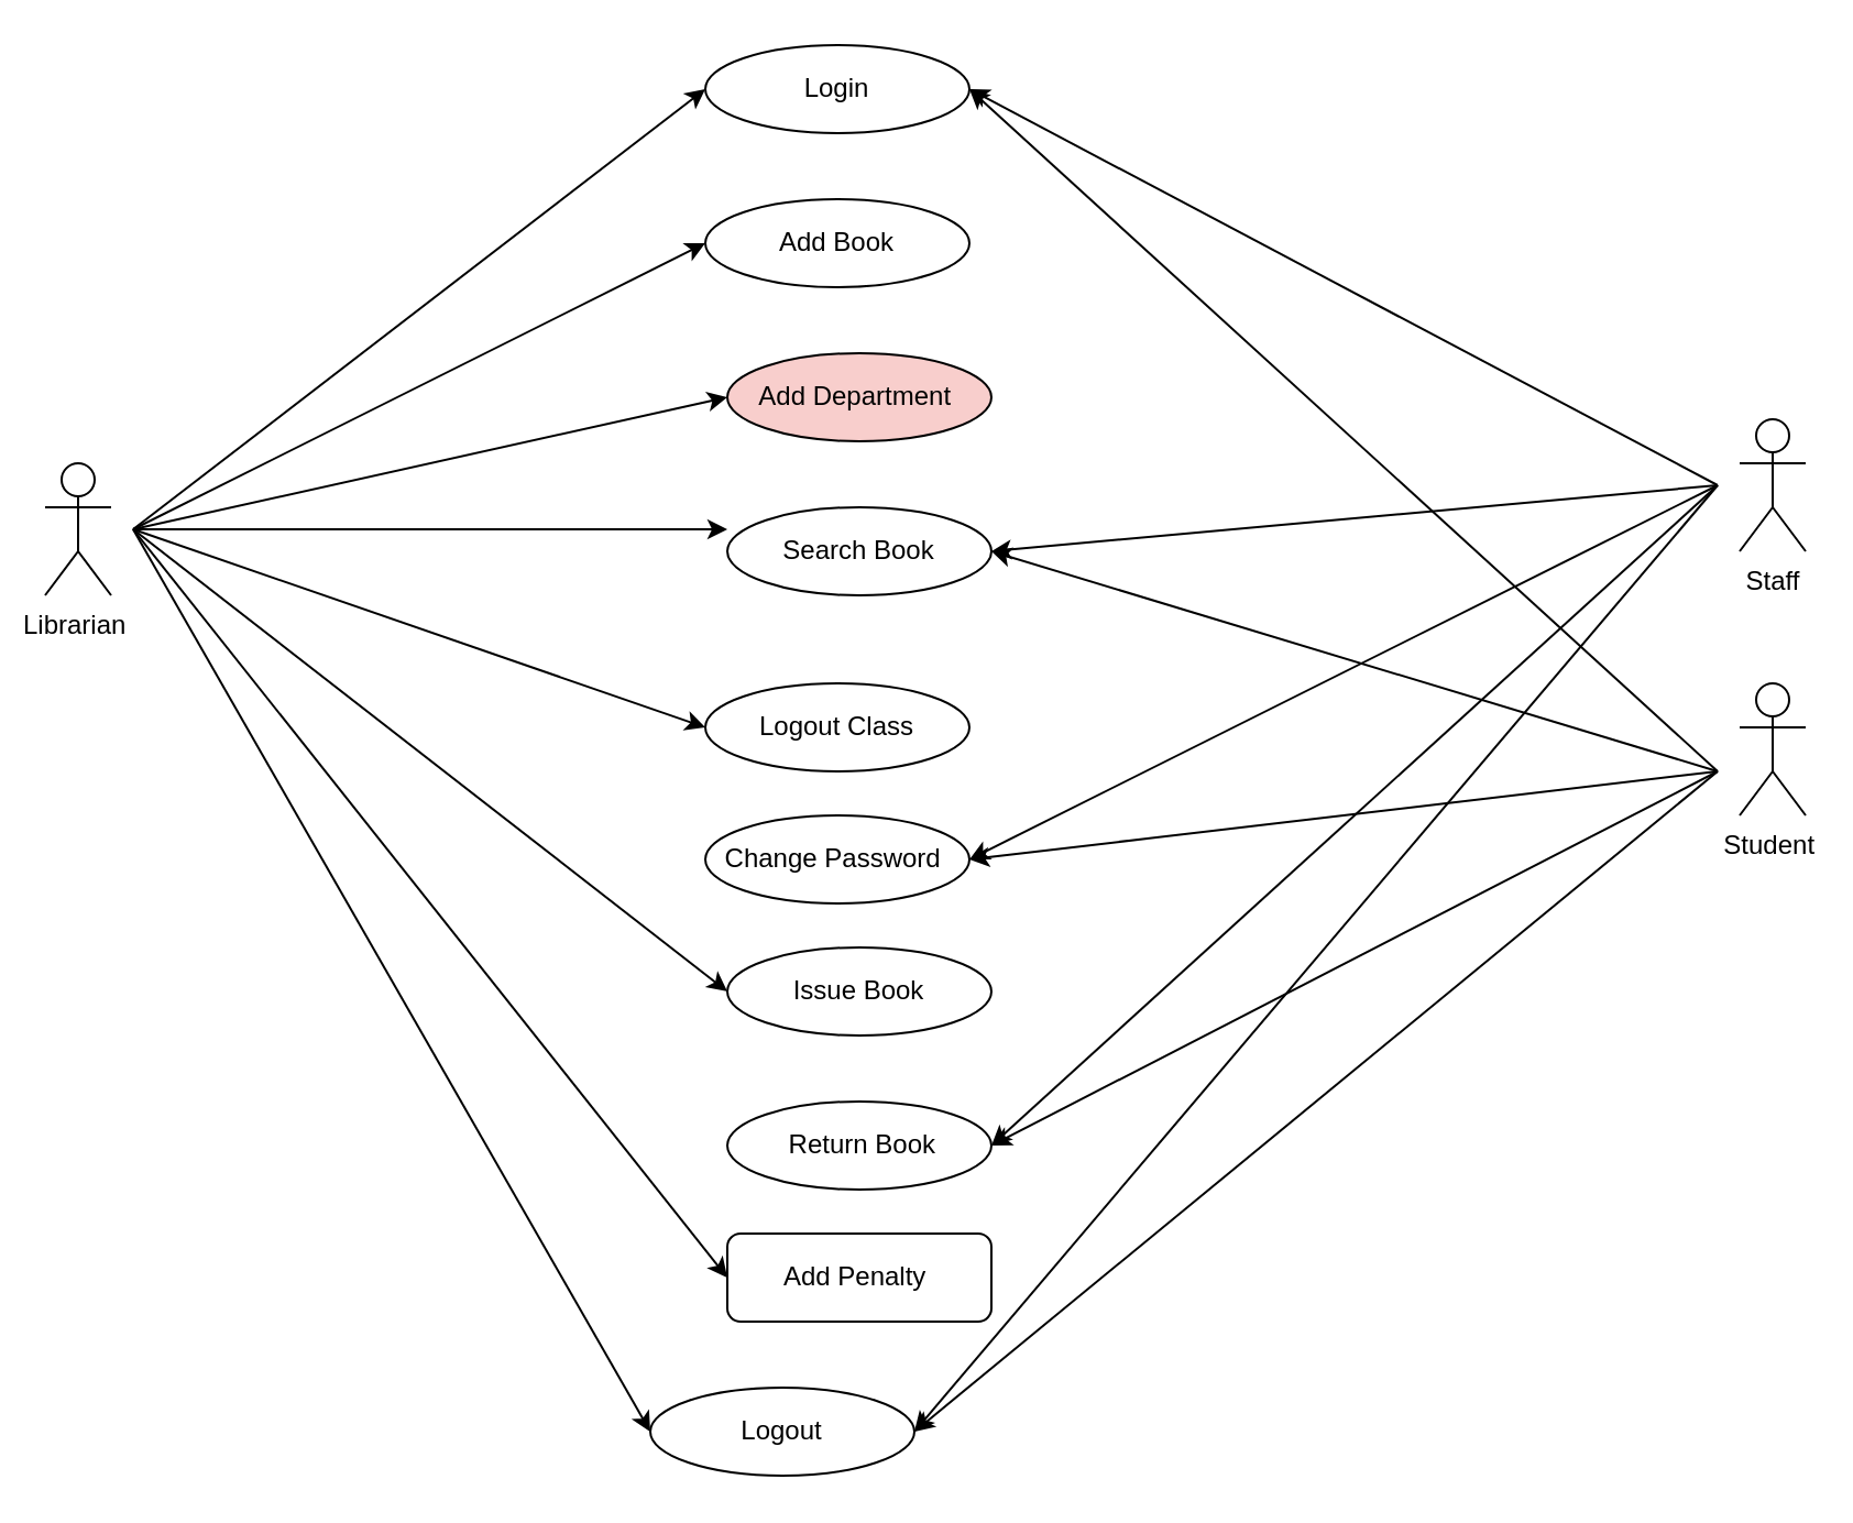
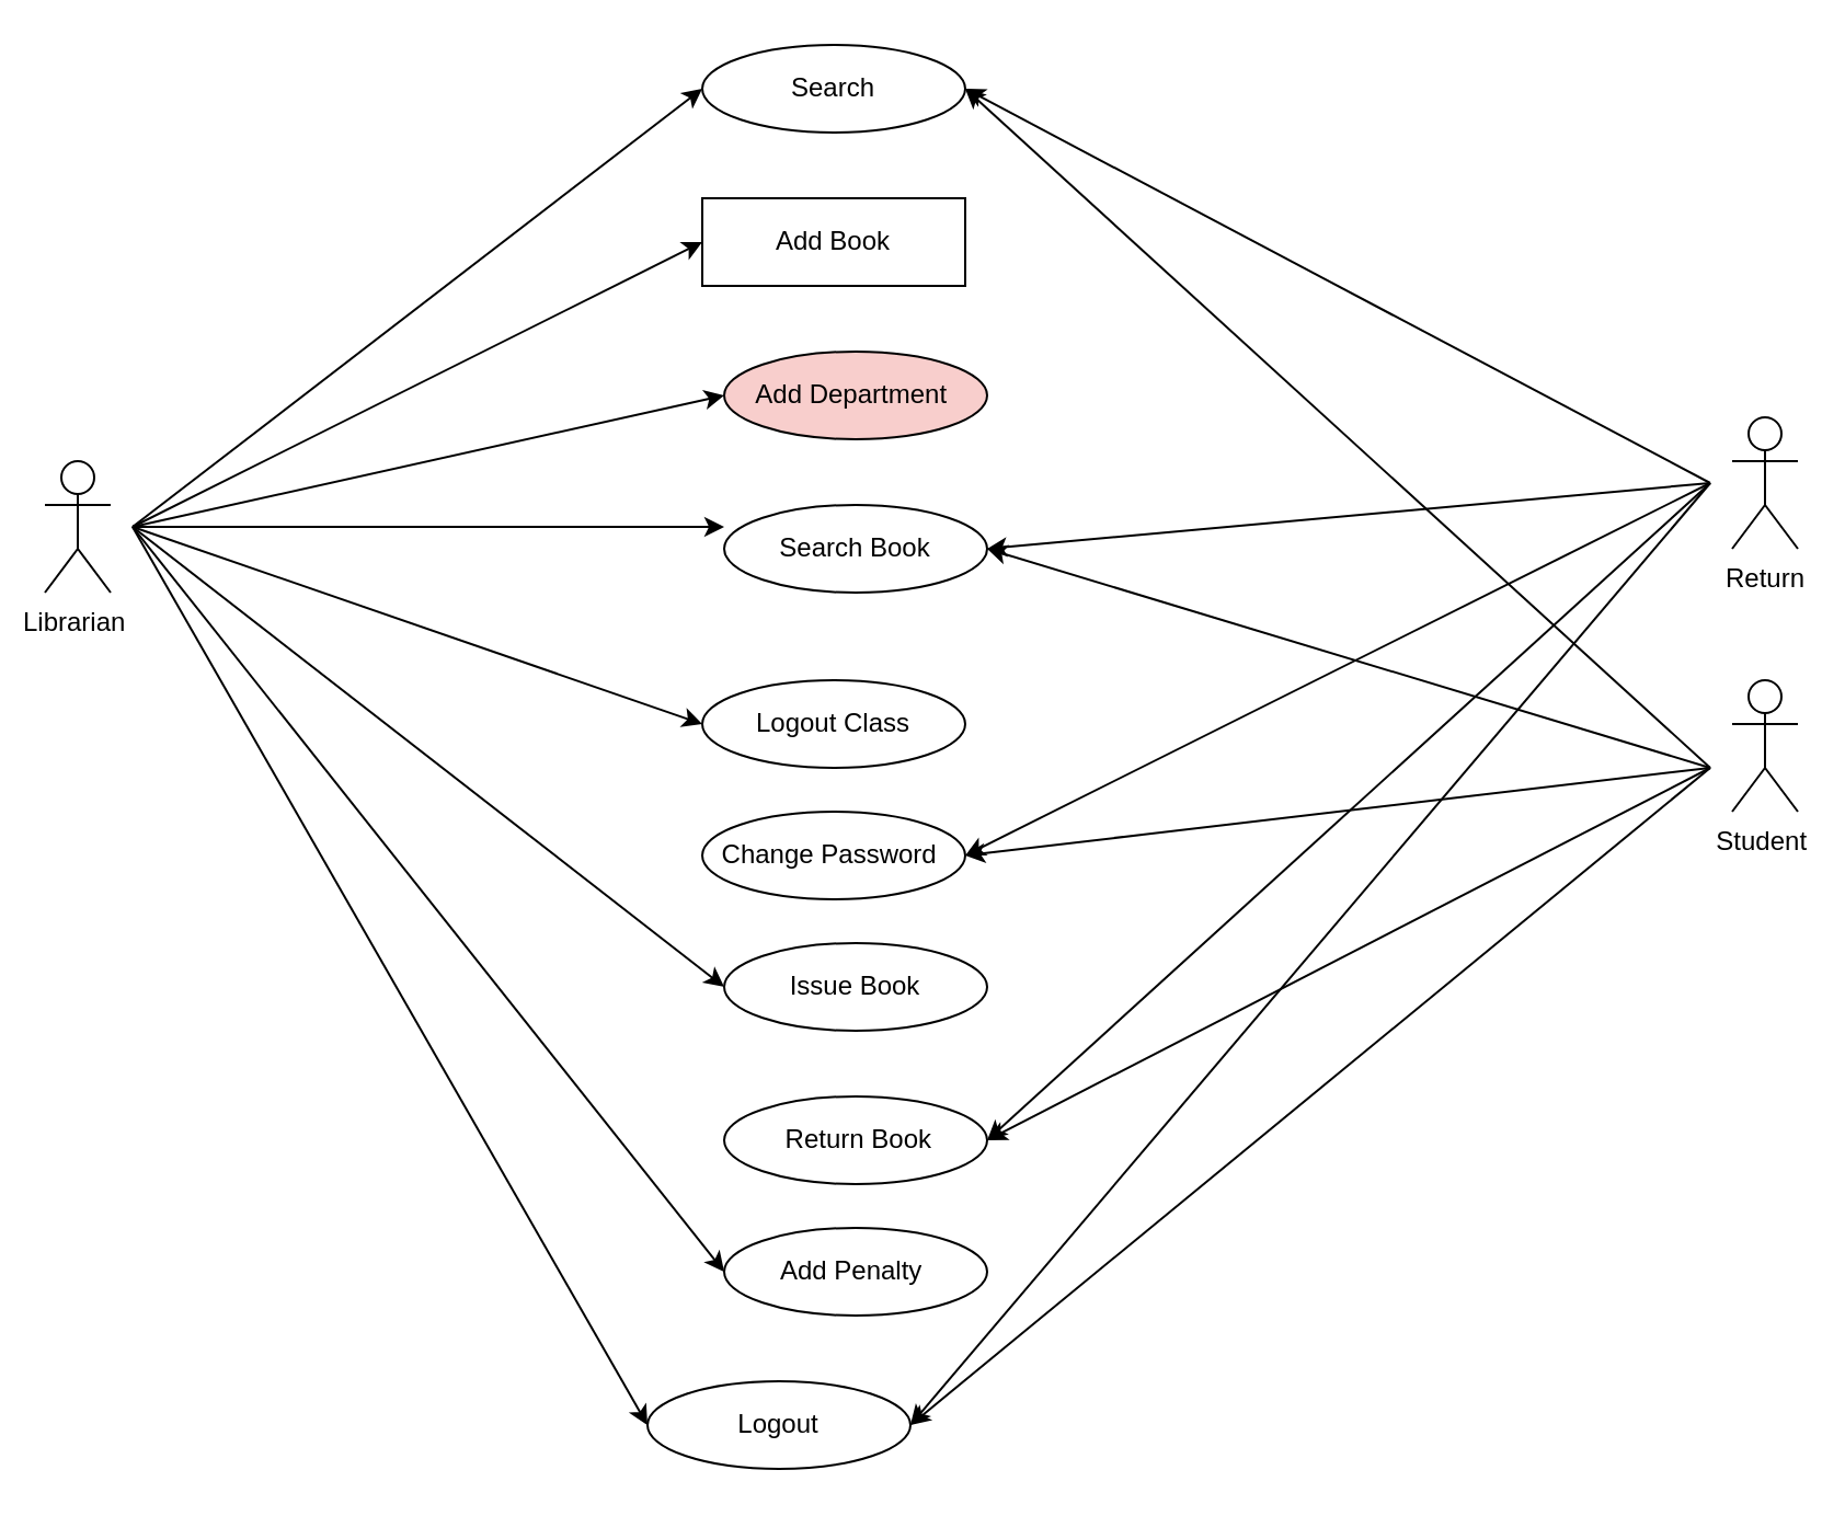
  <mxCell id="0" />
  <mxCell id="1" parent="0" />
  <mxCell id="2" value="Librarian&amp;nbsp;" style="shape=umlActor;verticalLabelPosition=bottom;verticalAlign=top;html=1;outlineConnect=0;" parent="1" vertex="1"><mxGeometry x="20" y="210" width="30" height="60" as="geometry" /></mxCell>
- <mxCell id="3" value="Staff" style="shape=umlActor;verticalLabelPosition=bottom;verticalAlign=top;html=1;outlineConnect=0;" parent="1" vertex="1"><mxGeometry x="790" y="190" width="30" height="60" as="geometry" /></mxCell>
+ <mxCell id="3" value="Return" style="shape=umlActor;verticalLabelPosition=bottom;verticalAlign=top;html=1;outlineConnect=0;" parent="1" vertex="1"><mxGeometry x="790" y="190" width="30" height="60" as="geometry" /></mxCell>
  <mxCell id="4" value="Student&amp;nbsp;" style="shape=umlActor;verticalLabelPosition=bottom;verticalAlign=top;html=1;outlineConnect=0;" parent="1" vertex="1"><mxGeometry x="790" y="310" width="30" height="60" as="geometry" /></mxCell>
- <mxCell id="5" value="Login" style="ellipse;whiteSpace=wrap;html=1;" parent="1" vertex="1"><mxGeometry x="320" y="20" width="120" height="40" as="geometry" /></mxCell>
+ <mxCell id="5" value="Search" style="ellipse;whiteSpace=wrap;html=1;" parent="1" vertex="1"><mxGeometry x="320" y="20" width="120" height="40" as="geometry" /></mxCell>
  <mxCell id="6" value="" style="endArrow=classic;html=1;rounded=0;entryX=1;entryY=0.5;entryDx=0;entryDy=0;" parent="1" target="5" edge="1"><mxGeometry width="50" height="50" relative="1" as="geometry"><mxPoint x="780" y="220" as="sourcePoint" /><mxPoint x="310" y="250" as="targetPoint" /></mxGeometry></mxCell>
- <mxCell id="7" value="Add Book" style="ellipse;whiteSpace=wrap;html=1;" parent="1" vertex="1"><mxGeometry x="320" y="90" width="120" height="40" as="geometry" /></mxCell>
+ <mxCell id="7" value="Add Book" style="whiteSpace=wrap;html=1;rounded=0;" parent="1" vertex="1"><mxGeometry x="320" y="90" width="120" height="40" as="geometry" /></mxCell>
  <mxCell id="8" value="Add Department&amp;nbsp;" style="ellipse;whiteSpace=wrap;html=1;fillColor=#f8cecc;" parent="1" vertex="1"><mxGeometry x="330" y="160" width="120" height="40" as="geometry" /></mxCell>
  <mxCell id="9" value="&amp;nbsp;Return Book" style="ellipse;whiteSpace=wrap;html=1;" parent="1" vertex="1"><mxGeometry x="330" y="500" width="120" height="40" as="geometry" /></mxCell>
- <mxCell id="10" value="Add Penalty&amp;nbsp;" style="whiteSpace=wrap;html=1;rounded=1;" parent="1" vertex="1"><mxGeometry x="330" y="560" width="120" height="40" as="geometry" /></mxCell>
+ <mxCell id="10" value="Add Penalty&amp;nbsp;" style="ellipse;whiteSpace=wrap;html=1;" parent="1" vertex="1"><mxGeometry x="330" y="560" width="120" height="40" as="geometry" /></mxCell>
  <mxCell id="11" value="Change Password&amp;nbsp;" style="ellipse;whiteSpace=wrap;html=1;" parent="1" vertex="1"><mxGeometry x="320" y="370" width="120" height="40" as="geometry" /></mxCell>
  <mxCell id="12" value="" style="endArrow=classic;html=1;rounded=0;entryX=0;entryY=0.5;entryDx=0;entryDy=0;" parent="1" edge="1"><mxGeometry width="50" height="50" relative="1" as="geometry"><mxPoint x="60" y="240" as="sourcePoint" /><mxPoint x="330" y="240" as="targetPoint" /></mxGeometry></mxCell>
  <mxCell id="13" value="" style="endArrow=classic;html=1;rounded=0;entryX=0;entryY=0.5;entryDx=0;entryDy=0;" parent="1" target="8" edge="1"><mxGeometry width="50" height="50" relative="1" as="geometry"><mxPoint x="60" y="240" as="sourcePoint" /><mxPoint x="310" y="250" as="targetPoint" /></mxGeometry></mxCell>
  <mxCell id="14" value="" style="endArrow=classic;html=1;rounded=0;entryX=0;entryY=0.5;entryDx=0;entryDy=0;" parent="1" target="7" edge="1"><mxGeometry width="50" height="50" relative="1" as="geometry"><mxPoint x="60" y="240" as="sourcePoint" /><mxPoint x="310" y="250" as="targetPoint" /></mxGeometry></mxCell>
  <mxCell id="15" value="" style="endArrow=classic;html=1;rounded=0;entryX=0;entryY=0.5;entryDx=0;entryDy=0;" parent="1" target="5" edge="1"><mxGeometry width="50" height="50" relative="1" as="geometry"><mxPoint x="60" y="240" as="sourcePoint" /><mxPoint x="310" y="250" as="targetPoint" /></mxGeometry></mxCell>
  <mxCell id="16" value="" style="endArrow=classic;html=1;rounded=0;entryX=0;entryY=0.5;entryDx=0;entryDy=0;" parent="1" target="30" edge="1"><mxGeometry width="50" height="50" relative="1" as="geometry"><mxPoint x="60" y="240" as="sourcePoint" /><mxPoint x="310" y="250" as="targetPoint" /></mxGeometry></mxCell>
  <mxCell id="17" value="" style="endArrow=classic;html=1;rounded=0;entryX=0;entryY=0.5;entryDx=0;entryDy=0;" parent="1" target="10" edge="1"><mxGeometry width="50" height="50" relative="1" as="geometry"><mxPoint x="60" y="240" as="sourcePoint" /><mxPoint x="310" y="250" as="targetPoint" /></mxGeometry></mxCell>
  <mxCell id="18" value="" style="endArrow=classic;html=1;rounded=0;entryX=1;entryY=0.5;entryDx=0;entryDy=0;" parent="1" target="5" edge="1"><mxGeometry width="50" height="50" relative="1" as="geometry"><mxPoint x="780" y="350" as="sourcePoint" /><mxPoint x="310" y="250" as="targetPoint" /></mxGeometry></mxCell>
  <mxCell id="19" value="" style="endArrow=classic;html=1;rounded=0;entryX=1;entryY=0.5;entryDx=0;entryDy=0;" parent="1" target="11" edge="1"><mxGeometry width="50" height="50" relative="1" as="geometry"><mxPoint x="780" y="350" as="sourcePoint" /><mxPoint x="310" y="250" as="targetPoint" /></mxGeometry></mxCell>
  <mxCell id="20" value="" style="endArrow=classic;html=1;rounded=0;entryX=1;entryY=0.5;entryDx=0;entryDy=0;" parent="1" target="11" edge="1"><mxGeometry width="50" height="50" relative="1" as="geometry"><mxPoint x="780" y="220" as="sourcePoint" /><mxPoint x="450" y="320" as="targetPoint" /></mxGeometry></mxCell>
  <mxCell id="21" value="Search Book" style="ellipse;whiteSpace=wrap;html=1;" parent="1" vertex="1"><mxGeometry x="330" y="230" width="120" height="40" as="geometry" /></mxCell>
  <mxCell id="22" value="Logout Class" style="ellipse;whiteSpace=wrap;html=1;" parent="1" vertex="1"><mxGeometry x="320" y="310" width="120" height="40" as="geometry" /></mxCell>
  <mxCell id="23" value="" style="endArrow=classic;html=1;rounded=0;entryX=0;entryY=0.5;entryDx=0;entryDy=0;" parent="1" target="22" edge="1"><mxGeometry width="50" height="50" relative="1" as="geometry"><mxPoint x="60" y="240" as="sourcePoint" /><mxPoint x="400" y="220" as="targetPoint" /></mxGeometry></mxCell>
  <mxCell id="24" value="" style="endArrow=classic;html=1;rounded=0;entryX=1;entryY=0.5;entryDx=0;entryDy=0;" parent="1" target="21" edge="1"><mxGeometry width="50" height="50" relative="1" as="geometry"><mxPoint x="780" y="220" as="sourcePoint" /><mxPoint x="400" y="220" as="targetPoint" /></mxGeometry></mxCell>
  <mxCell id="25" value="" style="endArrow=classic;html=1;rounded=0;entryX=1;entryY=0.5;entryDx=0;entryDy=0;" parent="1" target="21" edge="1"><mxGeometry width="50" height="50" relative="1" as="geometry"><mxPoint x="780" y="350" as="sourcePoint" /><mxPoint x="460" y="240" as="targetPoint" /></mxGeometry></mxCell>
  <mxCell id="26" value="Logout" style="ellipse;whiteSpace=wrap;html=1;" parent="1" vertex="1"><mxGeometry x="295" y="630" width="120" height="40" as="geometry" /></mxCell>
  <mxCell id="27" value="" style="endArrow=classic;html=1;rounded=0;entryX=0;entryY=0.5;entryDx=0;entryDy=0;" parent="1" target="26" edge="1"><mxGeometry width="50" height="50" relative="1" as="geometry"><mxPoint x="60" y="240" as="sourcePoint" /><mxPoint x="450" y="360" as="targetPoint" /></mxGeometry></mxCell>
  <mxCell id="28" value="" style="endArrow=classic;html=1;rounded=0;entryX=1;entryY=0.5;entryDx=0;entryDy=0;" parent="1" target="26" edge="1"><mxGeometry width="50" height="50" relative="1" as="geometry"><mxPoint x="780" y="350" as="sourcePoint" /><mxPoint x="450" y="360" as="targetPoint" /></mxGeometry></mxCell>
  <mxCell id="29" value="" style="endArrow=classic;html=1;rounded=0;entryX=1;entryY=0.5;entryDx=0;entryDy=0;" parent="1" target="26" edge="1"><mxGeometry width="50" height="50" relative="1" as="geometry"><mxPoint x="780" y="220" as="sourcePoint" /><mxPoint x="460" y="590" as="targetPoint" /></mxGeometry></mxCell>
  <mxCell id="30" value="Issue Book" style="ellipse;whiteSpace=wrap;html=1;" parent="1" vertex="1"><mxGeometry x="330" y="430" width="120" height="40" as="geometry" /></mxCell>
  <mxCell id="31" value="" style="endArrow=classic;html=1;rounded=0;entryX=1;entryY=0.5;entryDx=0;entryDy=0;" parent="1" target="9" edge="1"><mxGeometry width="50" height="50" relative="1" as="geometry"><mxPoint x="780" y="350" as="sourcePoint" /><mxPoint x="460" y="310" as="targetPoint" /></mxGeometry></mxCell>
  <mxCell id="32" value="" style="endArrow=classic;html=1;rounded=0;entryX=1;entryY=0.5;entryDx=0;entryDy=0;" parent="1" target="9" edge="1"><mxGeometry width="50" height="50" relative="1" as="geometry"><mxPoint x="780" y="220" as="sourcePoint" /><mxPoint x="460" y="310" as="targetPoint" /></mxGeometry></mxCell>
